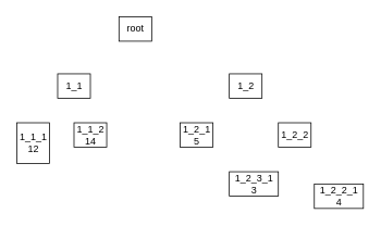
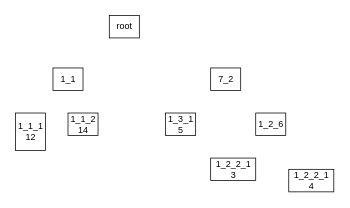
  <mxCell id="0" />
  <mxCell id="1" parent="0" />
  <mxCell id="2" value="root" style="html=1;" vertex="1" parent="1"><mxGeometry x="145" y="20" width="40" height="30" as="geometry" /></mxCell>
  <mxCell id="3" value="1_1" style="html=1;" vertex="1" parent="1"><mxGeometry x="70" y="90" width="40" height="30" as="geometry" /></mxCell>
  <mxCell id="4" value="1_1_1&lt;br&gt;12" style="html=1;" vertex="1" parent="1"><mxGeometry x="20" y="150" width="40" height="50" as="geometry" /></mxCell>
  <mxCell id="5" value="1_1_2&lt;br&gt;14" style="html=1;" vertex="1" parent="1"><mxGeometry x="90" y="150" width="40" height="30" as="geometry" /></mxCell>
- <mxCell id="6" value="1_2" style="html=1;" vertex="1" parent="1"><mxGeometry x="280" y="90" width="40" height="30" as="geometry" /></mxCell>
- <mxCell id="7" value="1_2_1&lt;br&gt;5" style="html=1;" vertex="1" parent="1"><mxGeometry x="220" y="150" width="40" height="30" as="geometry" /></mxCell>
- <mxCell id="8" value="1_2_2" style="html=1;" vertex="1" parent="1"><mxGeometry x="340" y="150" width="40" height="30" as="geometry" /></mxCell>
- <mxCell id="9" value="1_2_3_1&lt;br&gt;3" style="html=1;" vertex="1" parent="1"><mxGeometry x="280" y="210" width="60" height="30" as="geometry" /></mxCell>
+ <mxCell id="6" value="7_2" style="html=1;" vertex="1" parent="1"><mxGeometry x="280" y="90" width="40" height="30" as="geometry" /></mxCell>
+ <mxCell id="7" value="1_3_1&lt;br&gt;5" style="html=1;" vertex="1" parent="1"><mxGeometry x="220" y="150" width="40" height="30" as="geometry" /></mxCell>
+ <mxCell id="8" value="1_2_6" style="html=1;" vertex="1" parent="1"><mxGeometry x="340" y="150" width="40" height="30" as="geometry" /></mxCell>
+ <mxCell id="9" value="1_2_2_1&lt;br&gt;3" style="html=1;" vertex="1" parent="1"><mxGeometry x="280" y="210" width="60" height="30" as="geometry" /></mxCell>
  <mxCell id="10" value="1_2_2_1&lt;br&gt;4" style="html=1;" vertex="1" parent="1"><mxGeometry x="384" y="225" width="60" height="30" as="geometry" /></mxCell>
